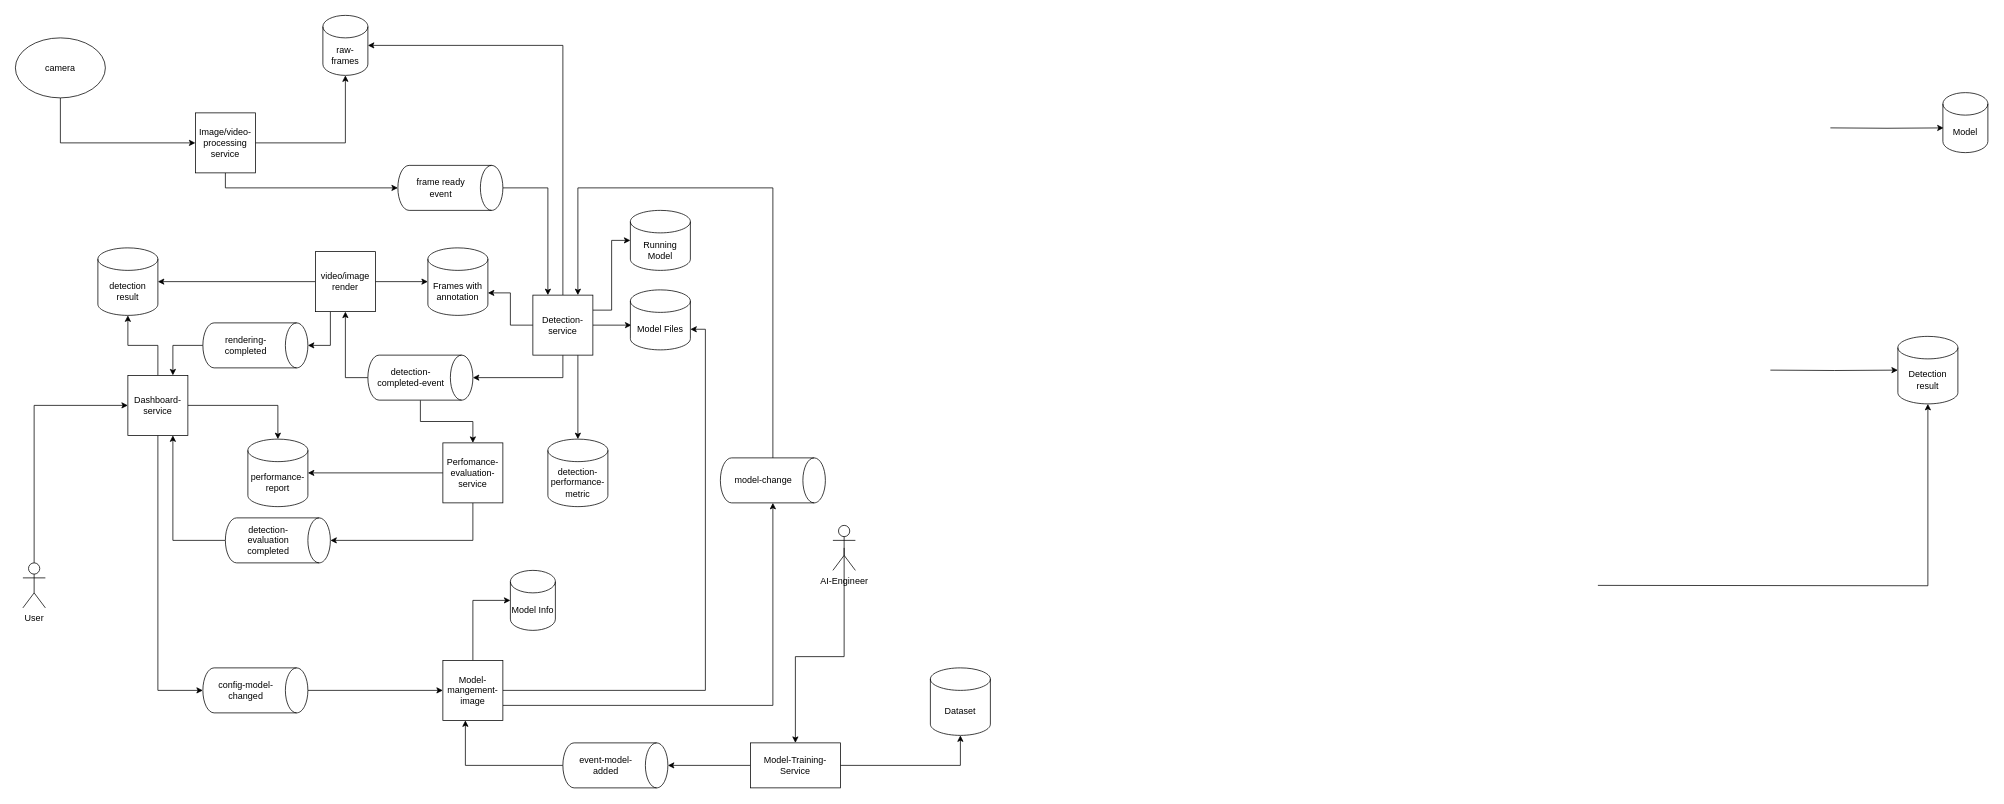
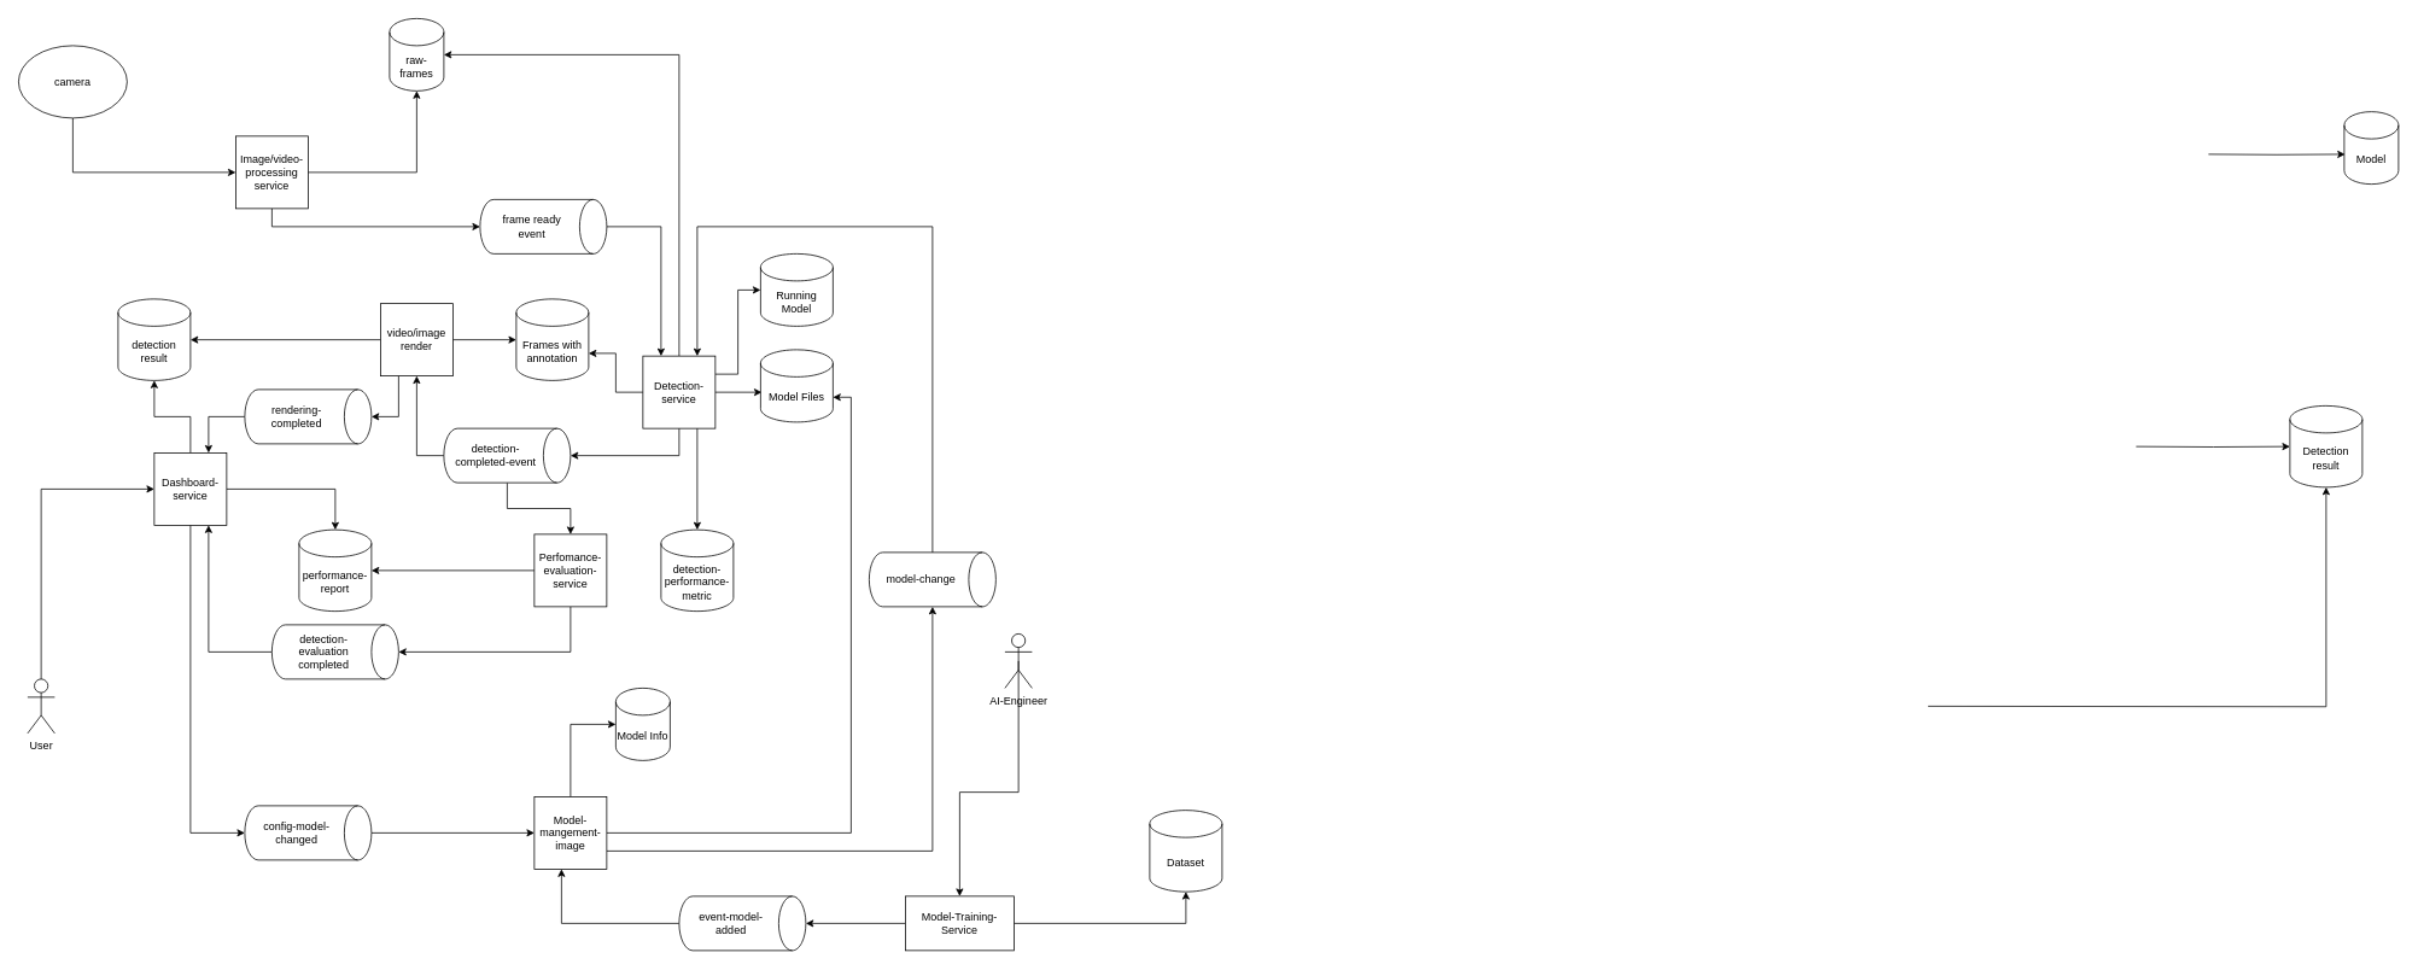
  <mxCell id="0" />
  <mxCell id="1" parent="0" />
  <mxCell id="2" style="edgeStyle=orthogonalEdgeStyle;rounded=0;orthogonalLoop=1;jettySize=auto;html=1;exitX=0.5;exitY=0;exitDx=0;exitDy=0;exitPerimeter=0;entryX=0;entryY=0.5;entryDx=0;entryDy=0;" edge="1" parent="1" source="3" target="12"><mxGeometry relative="1" as="geometry"><mxPoint x="120" y="690" as="targetPoint" /></mxGeometry></mxCell>
  <mxCell id="3" value="User" style="shape=umlActor;verticalLabelPosition=bottom;verticalAlign=top;html=1;outlineConnect=0;" vertex="1" parent="1"><mxGeometry x="30" y="750" width="30" height="60" as="geometry" /></mxCell>
  <mxCell id="4" style="edgeStyle=orthogonalEdgeStyle;rounded=0;orthogonalLoop=1;jettySize=auto;html=1;exitX=0.5;exitY=1;exitDx=0;exitDy=0;entryX=0;entryY=0.5;entryDx=0;entryDy=0;" edge="1" parent="1" source="5" target="8"><mxGeometry relative="1" as="geometry"><Array as="points"><mxPoint x="80" y="190" /></Array></mxGeometry></mxCell>
  <mxCell id="5" value="camera" style="ellipse;whiteSpace=wrap;html=1;" vertex="1" parent="1"><mxGeometry x="20" y="50" width="120" height="80" as="geometry" /></mxCell>
  <mxCell id="6" style="edgeStyle=orthogonalEdgeStyle;rounded=0;orthogonalLoop=1;jettySize=auto;html=1;exitX=1;exitY=0.5;exitDx=0;exitDy=0;entryX=0.5;entryY=1;entryDx=0;entryDy=0;entryPerimeter=0;" edge="1" parent="1" source="8" target="27"><mxGeometry relative="1" as="geometry"><mxPoint x="420" y="120" as="targetPoint" /></mxGeometry></mxCell>
  <mxCell id="7" style="edgeStyle=orthogonalEdgeStyle;rounded=0;orthogonalLoop=1;jettySize=auto;html=1;exitX=0.5;exitY=1;exitDx=0;exitDy=0;" edge="1" parent="1" source="8" target="22"><mxGeometry relative="1" as="geometry" /></mxCell>
  <mxCell id="8" value="Image/video-processing service" style="whiteSpace=wrap;html=1;aspect=fixed;" vertex="1" parent="1"><mxGeometry x="260" y="150" width="80" height="80" as="geometry" /></mxCell>
  <mxCell id="9" style="edgeStyle=orthogonalEdgeStyle;rounded=0;orthogonalLoop=1;jettySize=auto;html=1;exitX=0.5;exitY=0;exitDx=0;exitDy=0;" edge="1" parent="1" source="12" target="33"><mxGeometry relative="1" as="geometry" /></mxCell>
  <mxCell id="10" style="edgeStyle=orthogonalEdgeStyle;rounded=0;orthogonalLoop=1;jettySize=auto;html=1;exitX=0.5;exitY=1;exitDx=0;exitDy=0;entryX=0.5;entryY=1;entryDx=0;entryDy=0;entryPerimeter=0;" edge="1" parent="1" source="12" target="42"><mxGeometry relative="1" as="geometry" /></mxCell>
  <mxCell id="11" style="edgeStyle=orthogonalEdgeStyle;rounded=0;orthogonalLoop=1;jettySize=auto;html=1;exitX=1;exitY=0.5;exitDx=0;exitDy=0;" edge="1" parent="1" source="12" target="53"><mxGeometry relative="1" as="geometry" /></mxCell>
  <mxCell id="12" value="Dashboard-service" style="whiteSpace=wrap;html=1;aspect=fixed;" vertex="1" parent="1"><mxGeometry x="170" y="500" width="80" height="80" as="geometry" /></mxCell>
  <mxCell id="13" style="edgeStyle=orthogonalEdgeStyle;rounded=0;orthogonalLoop=1;jettySize=auto;html=1;exitX=1;exitY=0.5;exitDx=0;exitDy=0;entryX=0.017;entryY=0.588;entryDx=0;entryDy=0;entryPerimeter=0;" edge="1" parent="1" source="19" target="20"><mxGeometry relative="1" as="geometry" /></mxCell>
  <mxCell id="14" style="edgeStyle=orthogonalEdgeStyle;rounded=0;orthogonalLoop=1;jettySize=auto;html=1;exitX=0.5;exitY=0;exitDx=0;exitDy=0;entryX=1;entryY=0.5;entryDx=0;entryDy=0;entryPerimeter=0;" edge="1" parent="1" source="19" target="27"><mxGeometry relative="1" as="geometry"><mxPoint x="520" y="75" as="targetPoint" /></mxGeometry></mxCell>
  <mxCell id="15" style="edgeStyle=orthogonalEdgeStyle;rounded=0;orthogonalLoop=1;jettySize=auto;html=1;exitX=0;exitY=0.5;exitDx=0;exitDy=0;entryX=1;entryY=0;entryDx=0;entryDy=60;entryPerimeter=0;" edge="1" parent="1" source="19" target="28"><mxGeometry relative="1" as="geometry" /></mxCell>
  <mxCell id="16" style="edgeStyle=orthogonalEdgeStyle;rounded=0;orthogonalLoop=1;jettySize=auto;html=1;exitX=0.5;exitY=1;exitDx=0;exitDy=0;entryX=0.5;entryY=0;entryDx=0;entryDy=0;entryPerimeter=0;" edge="1" parent="1" source="19" target="40"><mxGeometry relative="1" as="geometry" /></mxCell>
  <mxCell id="17" style="edgeStyle=orthogonalEdgeStyle;rounded=0;orthogonalLoop=1;jettySize=auto;html=1;exitX=0.75;exitY=1;exitDx=0;exitDy=0;" edge="1" parent="1" source="19" target="49"><mxGeometry relative="1" as="geometry" /></mxCell>
  <mxCell id="18" style="edgeStyle=orthogonalEdgeStyle;rounded=0;orthogonalLoop=1;jettySize=auto;html=1;exitX=1;exitY=0.25;exitDx=0;exitDy=0;entryX=0;entryY=0.5;entryDx=0;entryDy=0;entryPerimeter=0;" edge="1" parent="1" source="19" target="64"><mxGeometry relative="1" as="geometry" /></mxCell>
  <mxCell id="19" value="Detection-service" style="whiteSpace=wrap;html=1;aspect=fixed;" vertex="1" parent="1"><mxGeometry x="710" y="393" width="80" height="80" as="geometry" /></mxCell>
  <mxCell id="20" value="Model Files" style="shape=cylinder3;whiteSpace=wrap;html=1;boundedLbl=1;backgroundOutline=1;size=15;" vertex="1" parent="1"><mxGeometry x="840" y="386" width="80" height="80" as="geometry" /></mxCell>
  <mxCell id="21" style="edgeStyle=orthogonalEdgeStyle;rounded=0;orthogonalLoop=1;jettySize=auto;html=1;exitX=0.5;exitY=0;exitDx=0;exitDy=0;exitPerimeter=0;entryX=0.25;entryY=0;entryDx=0;entryDy=0;" edge="1" parent="1" source="22" target="19"><mxGeometry relative="1" as="geometry" /></mxCell>
  <mxCell id="22" value="frame ready&lt;br&gt;event" style="shape=cylinder3;whiteSpace=wrap;html=1;boundedLbl=1;backgroundOutline=1;size=15;direction=south;" vertex="1" parent="1"><mxGeometry x="530" y="220" width="140" height="60" as="geometry" /></mxCell>
  <mxCell id="23" style="edgeStyle=orthogonalEdgeStyle;rounded=0;orthogonalLoop=1;jettySize=auto;html=1;exitX=0;exitY=0.5;exitDx=0;exitDy=0;entryX=0.5;entryY=0;entryDx=0;entryDy=0;entryPerimeter=0;" edge="1" parent="1" source="25" target="46"><mxGeometry relative="1" as="geometry" /></mxCell>
  <mxCell id="24" style="edgeStyle=orthogonalEdgeStyle;rounded=0;orthogonalLoop=1;jettySize=auto;html=1;exitX=1;exitY=0.5;exitDx=0;exitDy=0;entryX=0.5;entryY=1;entryDx=0;entryDy=0;entryPerimeter=0;" edge="1" parent="1" source="25" target="26"><mxGeometry relative="1" as="geometry" /></mxCell>
  <mxCell id="25" value="Model-Training-Service" style="rounded=0;whiteSpace=wrap;html=1;" vertex="1" parent="1"><mxGeometry x="1000" y="990" width="120" height="60" as="geometry" /></mxCell>
- <mxCell id="26" value="Dataset" style="shape=cylinder3;whiteSpace=wrap;html=1;boundedLbl=1;backgroundOutline=1;size=15;" vertex="1" parent="1"><mxGeometry x="1240" y="890" width="80" height="90" as="geometry" /></mxCell>
+ <mxCell id="26" value="Dataset" style="shape=cylinder3;whiteSpace=wrap;html=1;boundedLbl=1;backgroundOutline=1;size=15;" vertex="1" parent="1"><mxGeometry x="1270" y="895" width="80" height="90" as="geometry" /></mxCell>
  <mxCell id="27" value="raw-frames" style="shape=cylinder3;whiteSpace=wrap;html=1;boundedLbl=1;backgroundOutline=1;size=15;" vertex="1" parent="1"><mxGeometry x="430" y="20" width="60" height="80" as="geometry" /></mxCell>
  <mxCell id="28" value="Frames&amp;nbsp;with annotation" style="shape=cylinder3;whiteSpace=wrap;html=1;boundedLbl=1;backgroundOutline=1;size=15;" vertex="1" parent="1"><mxGeometry x="570" y="330" width="80" height="90" as="geometry" /></mxCell>
  <mxCell id="29" style="edgeStyle=orthogonalEdgeStyle;rounded=0;orthogonalLoop=1;jettySize=auto;html=1;exitX=1;exitY=0.5;exitDx=0;exitDy=0;entryX=0;entryY=0.5;entryDx=0;entryDy=0;entryPerimeter=0;" edge="1" parent="1" source="32" target="28"><mxGeometry relative="1" as="geometry" /></mxCell>
  <mxCell id="30" style="edgeStyle=orthogonalEdgeStyle;rounded=0;orthogonalLoop=1;jettySize=auto;html=1;exitX=0;exitY=0.5;exitDx=0;exitDy=0;" edge="1" parent="1" source="32" target="33"><mxGeometry relative="1" as="geometry" /></mxCell>
  <mxCell id="31" style="edgeStyle=orthogonalEdgeStyle;rounded=0;orthogonalLoop=1;jettySize=auto;html=1;exitX=0.25;exitY=1;exitDx=0;exitDy=0;entryX=0.5;entryY=0;entryDx=0;entryDy=0;entryPerimeter=0;" edge="1" parent="1" source="32" target="44"><mxGeometry relative="1" as="geometry" /></mxCell>
  <mxCell id="32" value="video/image render" style="whiteSpace=wrap;html=1;aspect=fixed;" vertex="1" parent="1"><mxGeometry x="420" y="335" width="80" height="80" as="geometry" /></mxCell>
  <mxCell id="33" value="detection result" style="shape=cylinder3;whiteSpace=wrap;html=1;boundedLbl=1;backgroundOutline=1;size=15;" vertex="1" parent="1"><mxGeometry x="130" y="330" width="80" height="90" as="geometry" /></mxCell>
  <mxCell id="34" style="edgeStyle=orthogonalEdgeStyle;rounded=0;orthogonalLoop=1;jettySize=auto;html=1;exitX=1;exitY=0.5;exitDx=0;exitDy=0;entryX=1;entryY=0;entryDx=0;entryDy=52.5;entryPerimeter=0;" edge="1" parent="1" source="37" target="20"><mxGeometry relative="1" as="geometry"><mxPoint x="1146" y="650" as="targetPoint" /></mxGeometry></mxCell>
  <mxCell id="35" style="edgeStyle=orthogonalEdgeStyle;rounded=0;orthogonalLoop=1;jettySize=auto;html=1;exitX=1;exitY=0.75;exitDx=0;exitDy=0;entryX=1;entryY=0.5;entryDx=0;entryDy=0;entryPerimeter=0;" edge="1" parent="1" source="37" target="48"><mxGeometry relative="1" as="geometry"><mxPoint x="1040" y="680" as="targetPoint" /></mxGeometry></mxCell>
  <mxCell id="36" style="edgeStyle=orthogonalEdgeStyle;rounded=0;orthogonalLoop=1;jettySize=auto;html=1;exitX=0.5;exitY=0;exitDx=0;exitDy=0;entryX=0;entryY=0.5;entryDx=0;entryDy=0;entryPerimeter=0;" edge="1" parent="1" source="37" target="63"><mxGeometry relative="1" as="geometry" /></mxCell>
  <mxCell id="37" value="Model-mangement-image&lt;br&gt;" style="whiteSpace=wrap;html=1;aspect=fixed;" vertex="1" parent="1"><mxGeometry x="590" y="880" width="80" height="80" as="geometry" /></mxCell>
  <mxCell id="38" style="edgeStyle=orthogonalEdgeStyle;rounded=0;orthogonalLoop=1;jettySize=auto;html=1;exitX=0.5;exitY=1;exitDx=0;exitDy=0;exitPerimeter=0;entryX=0.5;entryY=1;entryDx=0;entryDy=0;" edge="1" parent="1" source="40" target="32"><mxGeometry relative="1" as="geometry" /></mxCell>
  <mxCell id="39" style="edgeStyle=orthogonalEdgeStyle;rounded=0;orthogonalLoop=1;jettySize=auto;html=1;exitX=1;exitY=0.5;exitDx=0;exitDy=0;exitPerimeter=0;entryX=0.5;entryY=0;entryDx=0;entryDy=0;" edge="1" parent="1" source="40" target="52"><mxGeometry relative="1" as="geometry" /></mxCell>
  <mxCell id="40" value="detection-completed-event" style="shape=cylinder3;whiteSpace=wrap;html=1;boundedLbl=1;backgroundOutline=1;size=15;direction=south;" vertex="1" parent="1"><mxGeometry x="490" y="473" width="140" height="60" as="geometry" /></mxCell>
  <mxCell id="41" style="edgeStyle=orthogonalEdgeStyle;rounded=0;orthogonalLoop=1;jettySize=auto;html=1;exitX=0.5;exitY=0;exitDx=0;exitDy=0;exitPerimeter=0;entryX=0;entryY=0.5;entryDx=0;entryDy=0;" edge="1" parent="1" source="42" target="37"><mxGeometry relative="1" as="geometry" /></mxCell>
  <mxCell id="42" value="config-model-changed" style="shape=cylinder3;whiteSpace=wrap;html=1;boundedLbl=1;backgroundOutline=1;size=15;direction=south;" vertex="1" parent="1"><mxGeometry x="270" y="890" width="140" height="60" as="geometry" /></mxCell>
  <mxCell id="43" style="edgeStyle=orthogonalEdgeStyle;rounded=0;orthogonalLoop=1;jettySize=auto;html=1;exitX=0.5;exitY=1;exitDx=0;exitDy=0;exitPerimeter=0;entryX=0.75;entryY=0;entryDx=0;entryDy=0;" edge="1" parent="1" source="44" target="12"><mxGeometry relative="1" as="geometry" /></mxCell>
  <mxCell id="44" value="rendering-completed" style="shape=cylinder3;whiteSpace=wrap;html=1;boundedLbl=1;backgroundOutline=1;size=15;direction=south;" vertex="1" parent="1"><mxGeometry x="270" y="430" width="140" height="60" as="geometry" /></mxCell>
  <mxCell id="45" style="edgeStyle=orthogonalEdgeStyle;rounded=0;orthogonalLoop=1;jettySize=auto;html=1;exitX=0.5;exitY=1;exitDx=0;exitDy=0;exitPerimeter=0;entryX=0.375;entryY=1;entryDx=0;entryDy=0;entryPerimeter=0;" edge="1" parent="1" source="46" target="37"><mxGeometry relative="1" as="geometry" /></mxCell>
  <mxCell id="46" value="event-model-added" style="shape=cylinder3;whiteSpace=wrap;html=1;boundedLbl=1;backgroundOutline=1;size=15;direction=south;" vertex="1" parent="1"><mxGeometry x="750" y="990" width="140" height="60" as="geometry" /></mxCell>
  <mxCell id="47" style="edgeStyle=orthogonalEdgeStyle;rounded=0;orthogonalLoop=1;jettySize=auto;html=1;exitX=0;exitY=0.5;exitDx=0;exitDy=0;exitPerimeter=0;entryX=0.75;entryY=0;entryDx=0;entryDy=0;" edge="1" parent="1" source="48" target="19"><mxGeometry relative="1" as="geometry"><Array as="points"><mxPoint x="1030" y="250" /><mxPoint x="770" y="250" /></Array></mxGeometry></mxCell>
  <mxCell id="48" value="model-change" style="shape=cylinder3;whiteSpace=wrap;html=1;boundedLbl=1;backgroundOutline=1;size=15;direction=south;" vertex="1" parent="1"><mxGeometry x="960" y="610" width="140" height="60" as="geometry" /></mxCell>
  <mxCell id="49" value="detection-performance-metric" style="shape=cylinder3;whiteSpace=wrap;html=1;boundedLbl=1;backgroundOutline=1;size=15;" vertex="1" parent="1"><mxGeometry x="730" y="585" width="80" height="90" as="geometry" /></mxCell>
  <mxCell id="50" style="edgeStyle=orthogonalEdgeStyle;rounded=0;orthogonalLoop=1;jettySize=auto;html=1;exitX=0;exitY=0.5;exitDx=0;exitDy=0;entryX=1;entryY=0.5;entryDx=0;entryDy=0;entryPerimeter=0;" edge="1" parent="1" source="52" target="53"><mxGeometry relative="1" as="geometry" /></mxCell>
  <mxCell id="51" style="edgeStyle=orthogonalEdgeStyle;rounded=0;orthogonalLoop=1;jettySize=auto;html=1;exitX=0.5;exitY=1;exitDx=0;exitDy=0;entryX=0.5;entryY=0;entryDx=0;entryDy=0;entryPerimeter=0;" edge="1" parent="1" source="52" target="55"><mxGeometry relative="1" as="geometry" /></mxCell>
  <mxCell id="52" value="Perfomance-evaluation-service" style="whiteSpace=wrap;html=1;aspect=fixed;" vertex="1" parent="1"><mxGeometry x="590" y="590" width="80" height="80" as="geometry" /></mxCell>
  <mxCell id="53" value="performance-report" style="shape=cylinder3;whiteSpace=wrap;html=1;boundedLbl=1;backgroundOutline=1;size=15;" vertex="1" parent="1"><mxGeometry x="330" y="585" width="80" height="90" as="geometry" /></mxCell>
  <mxCell id="54" style="edgeStyle=orthogonalEdgeStyle;rounded=0;orthogonalLoop=1;jettySize=auto;html=1;exitX=0.5;exitY=1;exitDx=0;exitDy=0;exitPerimeter=0;entryX=0.75;entryY=1;entryDx=0;entryDy=0;" edge="1" parent="1" source="55" target="12"><mxGeometry relative="1" as="geometry"><mxPoint x="240" y="580" as="targetPoint" /></mxGeometry></mxCell>
  <mxCell id="55" value="detection-evaluation completed" style="shape=cylinder3;whiteSpace=wrap;html=1;boundedLbl=1;backgroundOutline=1;size=15;direction=south;" vertex="1" parent="1"><mxGeometry x="300" y="690" width="140" height="60" as="geometry" /></mxCell>
  <mxCell id="56" style="edgeStyle=orthogonalEdgeStyle;rounded=0;orthogonalLoop=1;jettySize=auto;html=1;exitX=0.5;exitY=0.5;exitDx=0;exitDy=0;exitPerimeter=0;entryX=0.5;entryY=0;entryDx=0;entryDy=0;" edge="1" parent="1" source="57" target="25"><mxGeometry relative="1" as="geometry" /></mxCell>
  <mxCell id="57" value="AI-Engineer" style="shape=umlActor;verticalLabelPosition=bottom;verticalAlign=top;html=1;outlineConnect=0;" vertex="1" parent="1"><mxGeometry x="1110" y="700" width="30" height="60" as="geometry" /></mxCell>
  <mxCell id="58" style="edgeStyle=orthogonalEdgeStyle;rounded=0;orthogonalLoop=1;jettySize=auto;html=1;exitX=1;exitY=0.5;exitDx=0;exitDy=0;entryX=0.017;entryY=0.588;entryDx=0;entryDy=0;entryPerimeter=0;" edge="1" parent="1" target="59"><mxGeometry relative="1" as="geometry"><mxPoint x="2440" y="170" as="sourcePoint" /></mxGeometry></mxCell>
  <mxCell id="59" value="Model" style="shape=cylinder3;whiteSpace=wrap;html=1;boundedLbl=1;backgroundOutline=1;size=15;" vertex="1" parent="1"><mxGeometry x="2590" y="123" width="60" height="80" as="geometry" /></mxCell>
  <mxCell id="60" style="edgeStyle=orthogonalEdgeStyle;rounded=0;orthogonalLoop=1;jettySize=auto;html=1;exitX=1;exitY=0.5;exitDx=0;exitDy=0;" edge="1" parent="1" target="61"><mxGeometry relative="1" as="geometry"><mxPoint x="2360" y="493" as="sourcePoint" /></mxGeometry></mxCell>
  <mxCell id="61" value="Detection result" style="shape=cylinder3;whiteSpace=wrap;html=1;boundedLbl=1;backgroundOutline=1;size=15;" vertex="1" parent="1"><mxGeometry x="2530" y="448" width="80" height="90" as="geometry" /></mxCell>
  <mxCell id="62" style="edgeStyle=orthogonalEdgeStyle;rounded=0;orthogonalLoop=1;jettySize=auto;html=1;exitX=1;exitY=0.5;exitDx=0;exitDy=0;entryX=0.5;entryY=1;entryDx=0;entryDy=0;entryPerimeter=0;" edge="1" parent="1" target="61"><mxGeometry relative="1" as="geometry"><mxPoint x="2130" y="780" as="sourcePoint" /></mxGeometry></mxCell>
  <mxCell id="63" value="Model Info" style="shape=cylinder3;whiteSpace=wrap;html=1;boundedLbl=1;backgroundOutline=1;size=15;" vertex="1" parent="1"><mxGeometry x="680" y="760" width="60" height="80" as="geometry" /></mxCell>
  <mxCell id="64" value="Running Model" style="shape=cylinder3;whiteSpace=wrap;html=1;boundedLbl=1;backgroundOutline=1;size=15;" vertex="1" parent="1"><mxGeometry x="840" y="280" width="80" height="80" as="geometry" /></mxCell>
